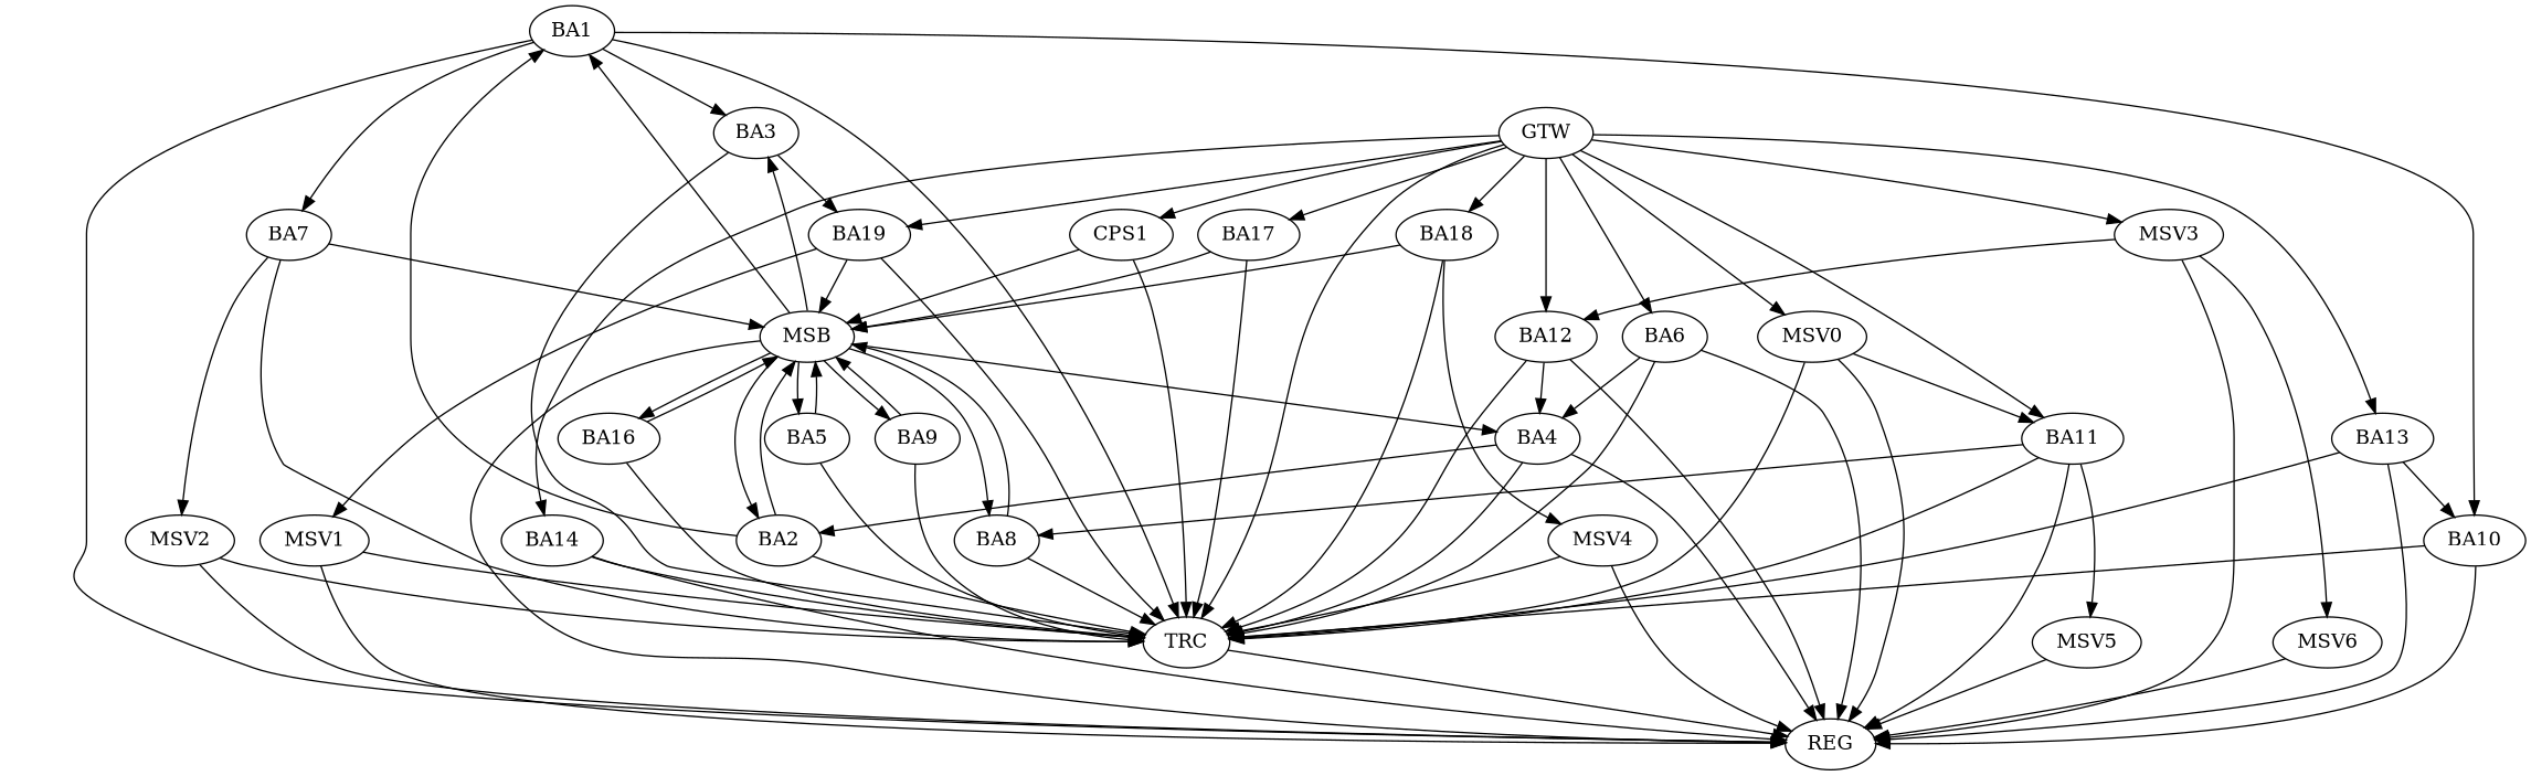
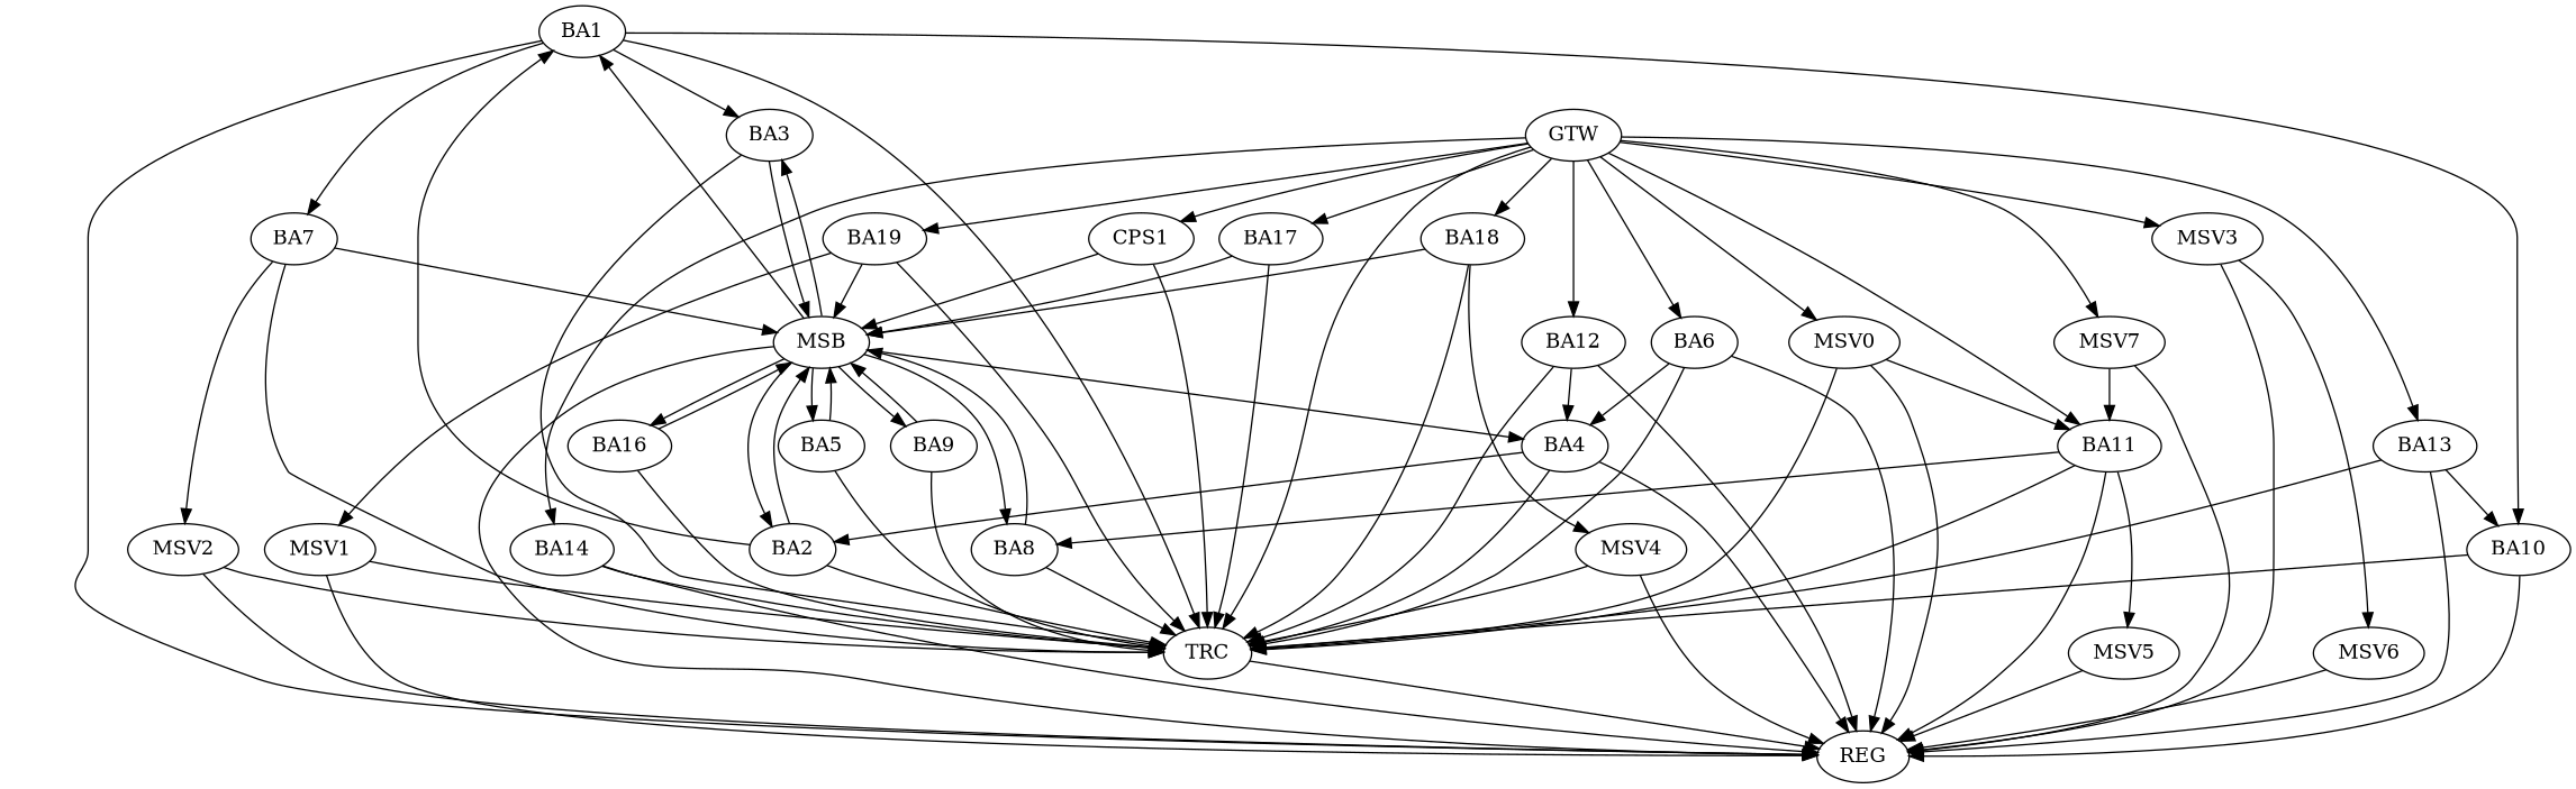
  strict digraph {
    n1 [label=BA1]
    n2 [label=BA3]
    n3 [label=BA7]
    n4 [label=BA10]
    n5 [label=REG]
    n6 [label=TRC]
    n7 [label=BA2]
    n8 [label=MSB]
    n9 [label=MSV2]
    n10 [label=BA4]
    n11 [label=BA5]
    n12 [label=BA8]
    n13 [label=BA9]
    n14 [label=BA16]
    n15 [label=BA6]
    n16 [label=BA11]
    n17 [label=MSV5]
    n18 [label=BA12]
    n19 [label=BA13]
    n20 [label=BA14]
    n21 [label=BA17]
    n22 [label=BA18]
    n23 [label=MSV4]
    n24 [label=BA19]
    n25 [label=MSV1]
    n26 [label=CPS1]
    n27 [label=GTW]
    n28 [label=MSV3]
+   n29 [label=MSV7]
    n30 [label=MSV0]
    n31 [label=MSV6]
    n1 -> n2
    n1 -> n3
    n1 -> n4
    n1 -> n5
    n1 -> n6
    n2 -> n6
-   n2 -> n24
+   n2 -> n8
    n3 -> n6
    n3 -> n8
    n3 -> n9
    n4 -> n5
    n4 -> n6
    n6 -> n5
    n7 -> n1
    n7 -> n6
    n7 -> n8
    n8 -> n1
    n8 -> n2
    n8 -> n5
    n8 -> n7
    n8 -> n10
    n8 -> n11
    n8 -> n12
    n8 -> n13
    n8 -> n14
    n9 -> n5
    n9 -> n6
    n10 -> n5
    n10 -> n6
    n10 -> n7
    n11 -> n6
    n11 -> n8
    n12 -> n6
    n12 -> n8
    n13 -> n6
    n13 -> n8
    n14 -> n6
    n14 -> n8
    n15 -> n5
    n15 -> n6
    n15 -> n10
    n16 -> n5
    n16 -> n6
    n16 -> n12
    n16 -> n17
    n17 -> n5
    n18 -> n5
    n18 -> n6
    n18 -> n10
    n19 -> n4
    n19 -> n5
    n19 -> n6
    n20 -> n5
    n20 -> n6
    n21 -> n6
    n21 -> n8
    n22 -> n6
    n22 -> n8
    n22 -> n23
    n23 -> n5
    n23 -> n6
    n24 -> n6
    n24 -> n8
    n24 -> n25
    n25 -> n5
    n25 -> n6
    n26 -> n6
    n26 -> n8
    n27 -> n6
    n27 -> n15
    n27 -> n16
    n27 -> n18
    n27 -> n19
    n27 -> n20
    n27 -> n21
    n27 -> n22
    n27 -> n24
    n27 -> n26
    n27 -> n28
+   n27 -> n29
    n27 -> n30
    n28 -> n5
-   n28 -> n18
    n28 -> n31
+   n29 -> n5
+   n29 -> n16
    n30 -> n5
    n30 -> n6
    n30 -> n16
    n31 -> n5
  }
